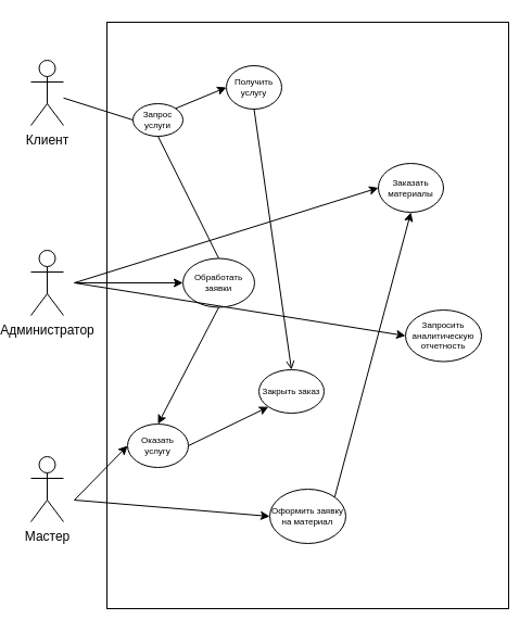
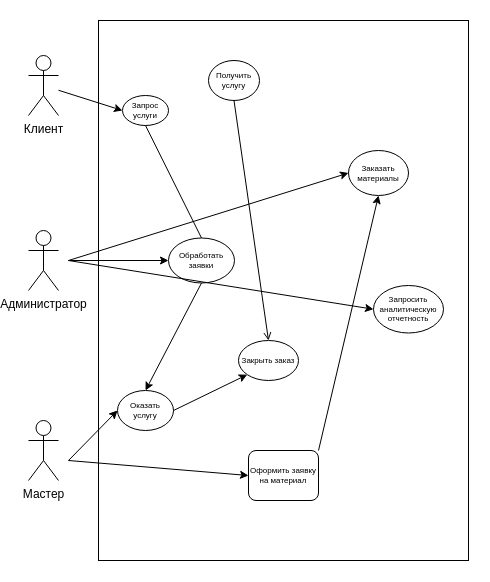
  <mxCell id="0" />
  <mxCell id="1" parent="0" />
  <mxCell id="2" value="Клиент" style="shape=umlActor;verticalLabelPosition=bottom;verticalAlign=top;html=1;outlineConnect=0;" vertex="1" parent="1"><mxGeometry x="20" y="55" width="30" height="60" as="geometry" /></mxCell>
  <mxCell id="3" value="Администратор" style="shape=umlActor;verticalLabelPosition=bottom;verticalAlign=top;html=1;outlineConnect=0;" vertex="1" parent="1"><mxGeometry x="20" y="230" width="30" height="60" as="geometry" /></mxCell>
  <mxCell id="4" value="Мастер" style="shape=umlActor;verticalLabelPosition=bottom;verticalAlign=top;html=1;outlineConnect=0;" vertex="1" parent="1"><mxGeometry x="20" y="420" width="30" height="60" as="geometry" /></mxCell>
  <mxCell id="5" value="" style="rounded=0;whiteSpace=wrap;html=1;" vertex="1" parent="1"><mxGeometry x="90" y="20" width="370" height="540" as="geometry" /></mxCell>
  <mxCell id="6" value="Запрос услуги" style="ellipse;whiteSpace=wrap;html=1;fontSize=8;" vertex="1" parent="1"><mxGeometry x="114" y="95" width="46" height="30" as="geometry" /></mxCell>
  <mxCell id="7" value="Обработать заявки" style="ellipse;whiteSpace=wrap;html=1;fontSize=8;" vertex="1" parent="1"><mxGeometry x="160" y="237.5" width="66" height="45" as="geometry" /></mxCell>
  <mxCell id="8" value="Заказать материалы" style="ellipse;whiteSpace=wrap;html=1;fontSize=8;" vertex="1" parent="1"><mxGeometry x="340" y="150" width="60" height="45" as="geometry" /></mxCell>
  <mxCell id="9" value="Запросить аналитическую отчетность" style="ellipse;whiteSpace=wrap;html=1;fontSize=8;" vertex="1" parent="1"><mxGeometry x="365" y="285" width="70" height="47.5" as="geometry" /></mxCell>
  <mxCell id="10" value="Оказать услугу" style="ellipse;whiteSpace=wrap;html=1;fontSize=8;" vertex="1" parent="1"><mxGeometry x="109" y="390" width="56" height="40" as="geometry" /></mxCell>
- <mxCell id="11" value="Оформить заявку на материал" style="ellipse;whiteSpace=wrap;html=1;fontSize=8;" vertex="1" parent="1"><mxGeometry x="240" y="450" width="70" height="50" as="geometry" /></mxCell>
+ <mxCell id="11" value="Оформить заявку на материал" style="whiteSpace=wrap;html=1;fontSize=8;rounded=1;" vertex="1" parent="1"><mxGeometry x="240" y="450" width="70" height="50" as="geometry" /></mxCell>
  <mxCell id="12" value="Закрыть заказ" style="ellipse;whiteSpace=wrap;html=1;fontSize=8;" vertex="1" parent="1"><mxGeometry x="230" y="340" width="60" height="40" as="geometry" /></mxCell>
  <mxCell id="13" value="Получить услугу" style="ellipse;whiteSpace=wrap;html=1;fontSize=8;" vertex="1" parent="1"><mxGeometry x="200" y="60" width="51" height="40" as="geometry" /></mxCell>
- <mxCell id="14" value="" style="endArrow=none;html=1;rounded=0;entryX=0;entryY=0.5;entryDx=0;entryDy=0;" edge="1" parent="1" source="2" target="6"><mxGeometry width="50" height="50" relative="1" as="geometry"><mxPoint x="-20" y="520" as="sourcePoint" /><mxPoint x="30" y="470" as="targetPoint" /></mxGeometry></mxCell>
- <mxCell id="15" value="" style="endArrow=classic;html=1;rounded=0;entryX=0;entryY=0.5;entryDx=0;entryDy=0;exitX=1;exitY=0;exitDx=0;exitDy=0;" edge="1" parent="1" source="6" target="13"><mxGeometry width="50" height="50" relative="1" as="geometry"><mxPoint x="60" y="162" as="sourcePoint" /><mxPoint x="174" y="175" as="targetPoint" /></mxGeometry></mxCell>
+ <mxCell id="14" value="" style="endArrow=classic;html=1;rounded=0;entryX=0;entryY=0.5;entryDx=0;entryDy=0;" edge="1" parent="1" source="2" target="6"><mxGeometry width="50" height="50" relative="1" as="geometry"><mxPoint x="-20" y="520" as="sourcePoint" /><mxPoint x="30" y="470" as="targetPoint" /></mxGeometry></mxCell>
  <mxCell id="16" value="" style="endArrow=classic;html=1;rounded=0;entryX=0;entryY=0.5;entryDx=0;entryDy=0;" edge="1" parent="1" target="7"><mxGeometry width="50" height="50" relative="1" as="geometry"><mxPoint x="60" y="260" as="sourcePoint" /><mxPoint x="160" y="250" as="targetPoint" /></mxGeometry></mxCell>
  <mxCell id="17" value="" style="endArrow=none;html=1;rounded=0;exitX=0.5;exitY=1;exitDx=0;exitDy=0;entryX=0.5;entryY=0;entryDx=0;entryDy=0;" edge="1" parent="1" source="6" target="7"><mxGeometry width="50" height="50" relative="1" as="geometry"><mxPoint x="230" y="230" as="sourcePoint" /><mxPoint x="280" y="180" as="targetPoint" /></mxGeometry></mxCell>
  <mxCell id="18" value="" style="endArrow=classic;html=1;rounded=0;entryX=0;entryY=0.5;entryDx=0;entryDy=0;" edge="1" parent="1" target="10"><mxGeometry width="50" height="50" relative="1" as="geometry"><mxPoint x="60" y="460" as="sourcePoint" /><mxPoint x="160" y="430" as="targetPoint" /></mxGeometry></mxCell>
  <mxCell id="19" value="" style="endArrow=classic;html=1;rounded=0;exitX=0.5;exitY=1;exitDx=0;exitDy=0;entryX=0.5;entryY=0;entryDx=0;entryDy=0;" edge="1" parent="1" source="7" target="10"><mxGeometry width="50" height="50" relative="1" as="geometry"><mxPoint x="210" y="400" as="sourcePoint" /><mxPoint x="260" y="350" as="targetPoint" /></mxGeometry></mxCell>
  <mxCell id="20" value="" style="endArrow=classic;html=1;rounded=0;exitX=1;exitY=0.5;exitDx=0;exitDy=0;entryX=0;entryY=1;entryDx=0;entryDy=0;" edge="1" parent="1" source="10" target="12"><mxGeometry width="50" height="50" relative="1" as="geometry"><mxPoint x="250" y="440" as="sourcePoint" /><mxPoint x="300" y="390" as="targetPoint" /></mxGeometry></mxCell>
  <mxCell id="21" value="" style="endArrow=open;html=1;rounded=0;exitX=0.5;exitY=1;exitDx=0;exitDy=0;entryX=0.5;entryY=0;entryDx=0;entryDy=0;" edge="1" parent="1" source="13" target="12"><mxGeometry width="50" height="50" relative="1" as="geometry"><mxPoint x="290" y="220" as="sourcePoint" /><mxPoint x="340" y="170" as="targetPoint" /></mxGeometry></mxCell>
  <mxCell id="22" value="" style="endArrow=classic;html=1;rounded=0;entryX=0;entryY=0.5;entryDx=0;entryDy=0;" edge="1" parent="1" target="11"><mxGeometry width="50" height="50" relative="1" as="geometry"><mxPoint x="60" y="460" as="sourcePoint" /><mxPoint x="240" y="460" as="targetPoint" /></mxGeometry></mxCell>
  <mxCell id="23" value="" style="endArrow=classic;html=1;rounded=0;entryX=0;entryY=0.5;entryDx=0;entryDy=0;" edge="1" parent="1" target="8"><mxGeometry width="50" height="50" relative="1" as="geometry"><mxPoint x="60" y="260" as="sourcePoint" /><mxPoint x="0" y="270" as="targetPoint" /></mxGeometry></mxCell>
  <mxCell id="24" value="" style="endArrow=classic;html=1;rounded=0;entryX=0;entryY=0.5;entryDx=0;entryDy=0;" edge="1" parent="1" target="9"><mxGeometry width="50" height="50" relative="1" as="geometry"><mxPoint x="60" y="260" as="sourcePoint" /><mxPoint x="370" y="280" as="targetPoint" /></mxGeometry></mxCell>
  <mxCell id="25" value="" style="endArrow=classic;html=1;rounded=0;exitX=1;exitY=0;exitDx=0;exitDy=0;entryX=0.5;entryY=1;entryDx=0;entryDy=0;" edge="1" parent="1" source="11" target="8"><mxGeometry width="50" height="50" relative="1" as="geometry"><mxPoint x="310" y="450" as="sourcePoint" /><mxPoint x="300" y="190" as="targetPoint" /></mxGeometry></mxCell>
